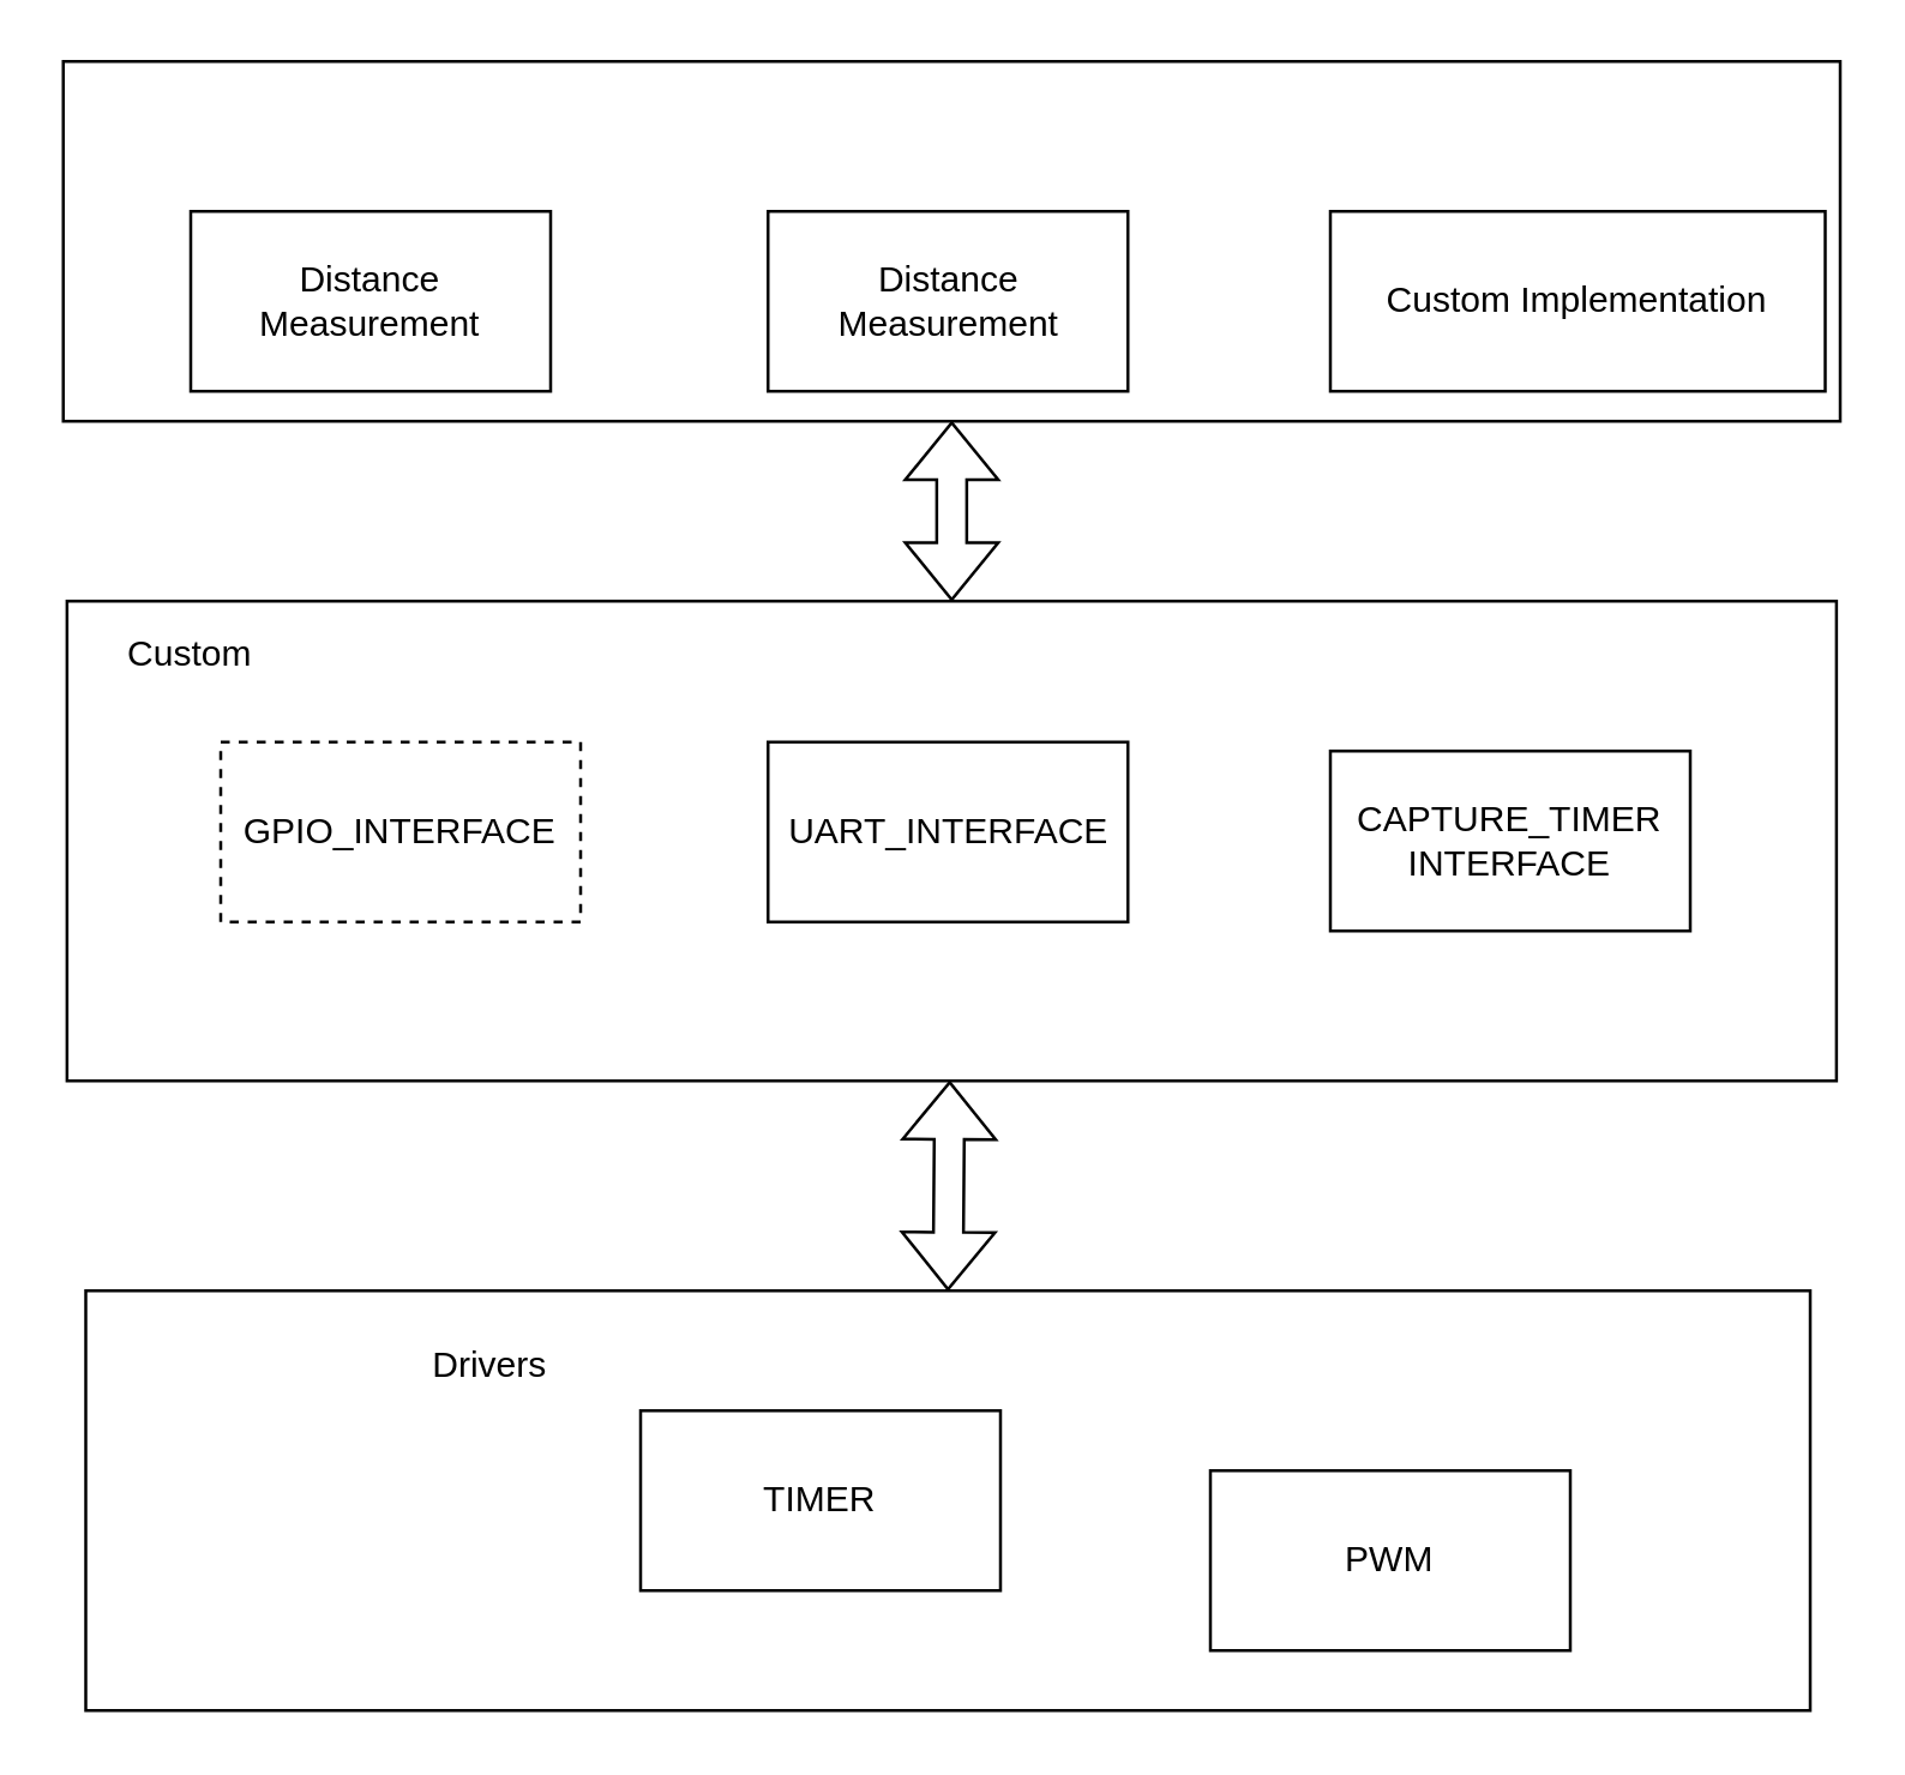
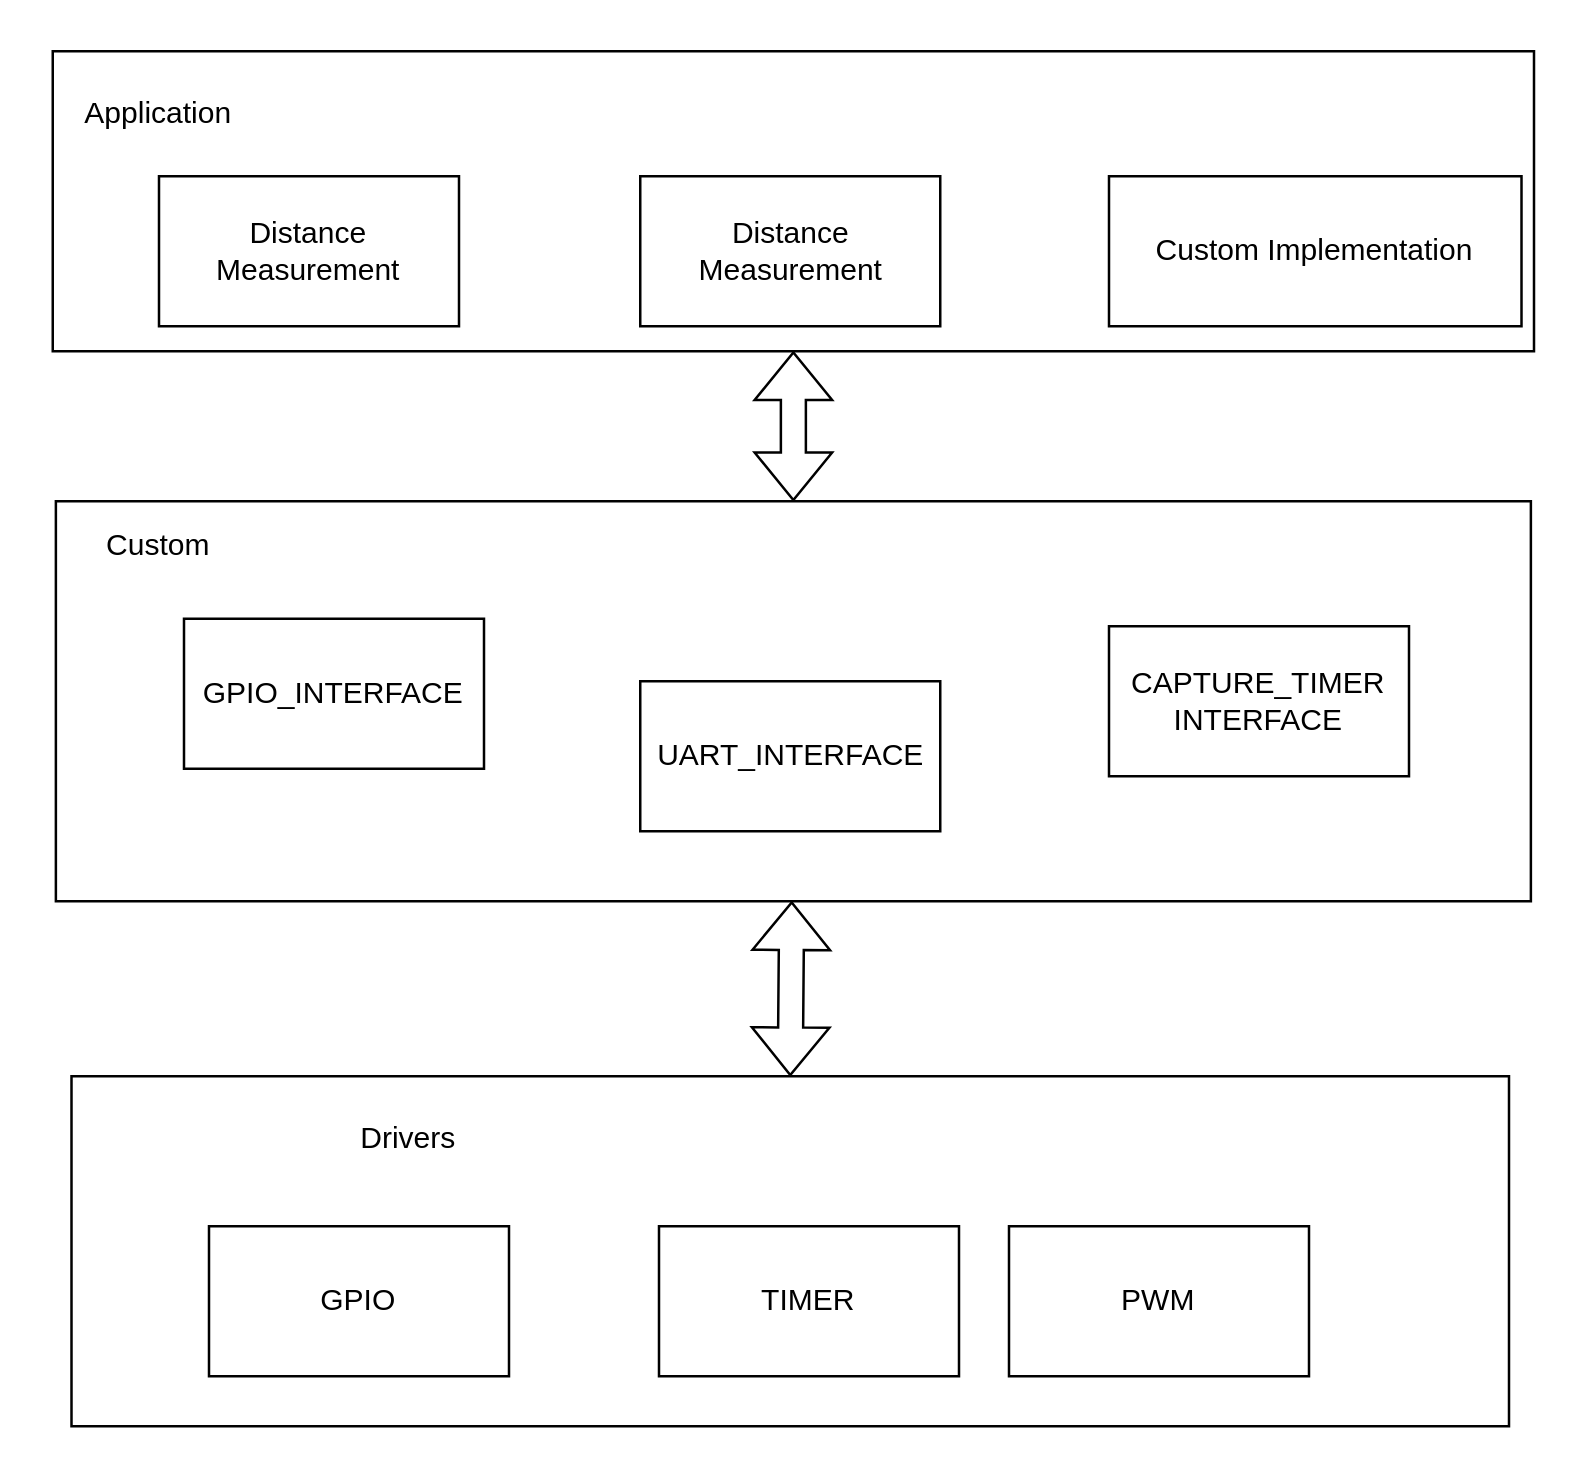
  <mxCell id="0" />
  <mxCell id="1" parent="0" />
  <mxCell id="2" value="" style="rounded=0;whiteSpace=wrap;html=1;" vertex="1" parent="1"><mxGeometry x="28" y="430" width="575" height="140" as="geometry" /></mxCell>
+ <mxCell id="3" value="GPIO" style="rounded=0;whiteSpace=wrap;html=1;" vertex="1" parent="1"><mxGeometry x="83" y="490" width="120" height="60" as="geometry" /></mxCell>
  <mxCell id="4" value="Drivers" style="text;html=1;strokeColor=none;fillColor=none;align=center;verticalAlign=middle;whiteSpace=wrap;rounded=0;" vertex="1" parent="1"><mxGeometry x="133" y="440" width="60" height="30" as="geometry" /></mxCell>
- <mxCell id="5" value="TIMER" style="rounded=0;whiteSpace=wrap;html=1;" vertex="1" parent="1"><mxGeometry x="213" y="470" width="120" height="60" as="geometry" /></mxCell>
+ <mxCell id="5" value="TIMER" style="rounded=0;whiteSpace=wrap;html=1;" vertex="1" parent="1"><mxGeometry x="263" y="490" width="120" height="60" as="geometry" /></mxCell>
  <mxCell id="6" value="PWM" style="rounded=0;whiteSpace=wrap;html=1;" vertex="1" parent="1"><mxGeometry x="403" y="490" width="120" height="60" as="geometry" /></mxCell>
  <mxCell id="7" value="" style="shape=flexArrow;endArrow=classic;startArrow=classic;html=1;rounded=0;exitX=0.5;exitY=0;exitDx=0;exitDy=0;" edge="1" parent="1" source="2" target="8"><mxGeometry width="100" height="100" relative="1" as="geometry"><mxPoint x="353" y="360" as="sourcePoint" /><mxPoint x="318" y="350" as="targetPoint" /></mxGeometry></mxCell>
  <mxCell id="8" value="" style="rounded=0;whiteSpace=wrap;html=1;" vertex="1" parent="1"><mxGeometry x="21.75" y="200" width="590" height="160" as="geometry" /></mxCell>
  <mxCell id="9" value="Custom" style="text;html=1;strokeColor=none;fillColor=none;align=center;verticalAlign=middle;whiteSpace=wrap;rounded=0;" vertex="1" parent="1"><mxGeometry x="33" y="203" width="60" height="30" as="geometry" /></mxCell>
- <mxCell id="10" value="GPIO_INTERFACE" style="rounded=0;whiteSpace=wrap;html=1;dashed=1;" vertex="1" parent="1"><mxGeometry x="73" y="247" width="120" height="60" as="geometry" /></mxCell>
- <mxCell id="11" value="UART_INTERFACE" style="rounded=0;whiteSpace=wrap;html=1;" vertex="1" parent="1"><mxGeometry x="255.5" y="247" width="120" height="60" as="geometry" /></mxCell>
+ <mxCell id="10" value="GPIO_INTERFACE" style="rounded=0;whiteSpace=wrap;html=1;" vertex="1" parent="1"><mxGeometry x="73" y="247" width="120" height="60" as="geometry" /></mxCell>
+ <mxCell id="11" value="UART_INTERFACE" style="rounded=0;whiteSpace=wrap;html=1;" vertex="1" parent="1"><mxGeometry x="255.5" y="272" width="120" height="60" as="geometry" /></mxCell>
  <mxCell id="12" value="CAPTURE_TIMER&lt;br&gt;INTERFACE" style="rounded=0;whiteSpace=wrap;html=1;" vertex="1" parent="1"><mxGeometry x="443" y="250" width="120" height="60" as="geometry" /></mxCell>
  <mxCell id="13" value="" style="rounded=0;whiteSpace=wrap;html=1;" vertex="1" parent="1"><mxGeometry x="20.5" y="20" width="592.5" height="120" as="geometry" /></mxCell>
+ <mxCell id="14" value="Application" style="text;html=1;strokeColor=none;fillColor=none;align=center;verticalAlign=middle;whiteSpace=wrap;rounded=0;" vertex="1" parent="1"><mxGeometry x="33" y="30" width="60" height="30" as="geometry" /></mxCell>
  <mxCell id="15" value="Distance Measurement" style="rounded=0;whiteSpace=wrap;html=1;" vertex="1" parent="1"><mxGeometry x="63" y="70" width="120" height="60" as="geometry" /></mxCell>
  <mxCell id="16" value="Custom Implementation" style="rounded=0;whiteSpace=wrap;html=1;" vertex="1" parent="1"><mxGeometry x="443" y="70" width="165" height="60" as="geometry" /></mxCell>
  <mxCell id="17" value="Distance Measurement" style="rounded=0;whiteSpace=wrap;html=1;" vertex="1" parent="1"><mxGeometry x="255.5" y="70" width="120" height="60" as="geometry" /></mxCell>
  <mxCell id="18" value="" style="shape=flexArrow;endArrow=classic;startArrow=classic;html=1;rounded=0;exitX=0.5;exitY=0;exitDx=0;exitDy=0;entryX=0.5;entryY=1;entryDx=0;entryDy=0;" edge="1" parent="1" source="8" target="13"><mxGeometry width="100" height="100" relative="1" as="geometry"><mxPoint x="357" y="345" as="sourcePoint" /><mxPoint x="457" y="245" as="targetPoint" /></mxGeometry></mxCell>
